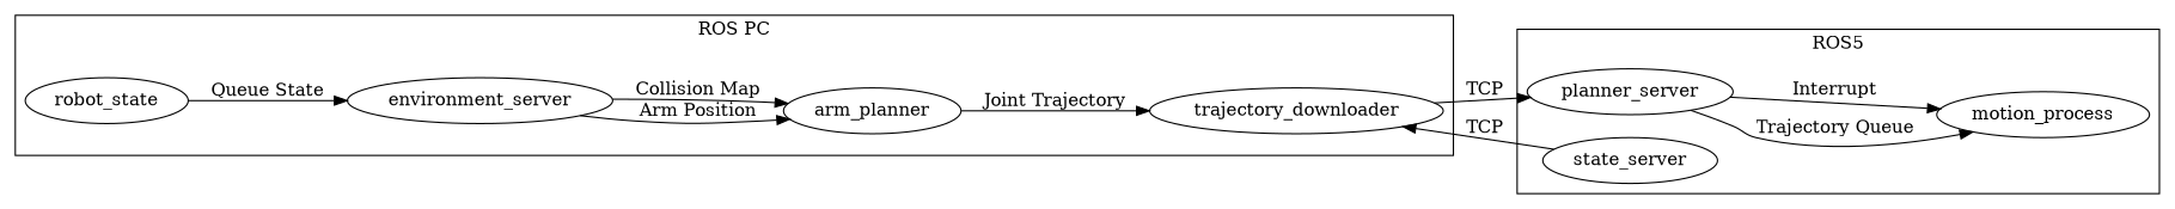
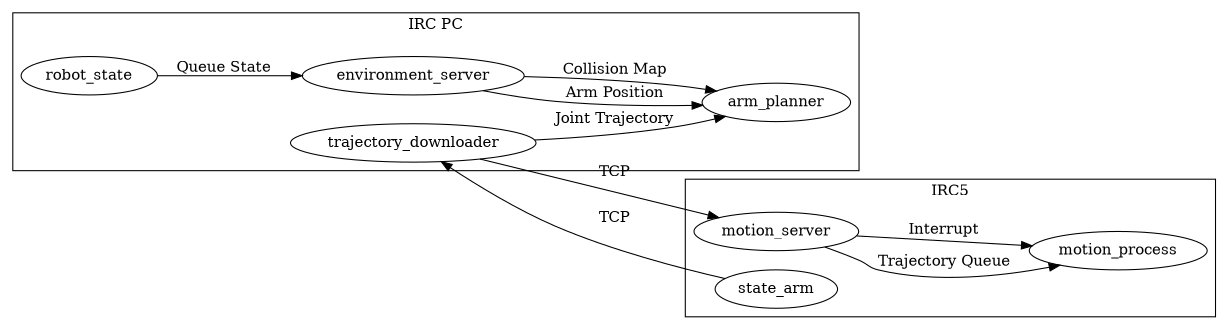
  digraph {
    rankdir=LR
    ranksep=0.5
    robot_state
    environment_server
    arm_planner
    trajectory_downloader
-   motion_server [label=planner_server]
+   motion_server
    motion_process
-   state_server
+   state_server [label=state_arm]
    subgraph cluster_1 {
-     label="ROS PC"
+     label="IRC PC"
      robot_state
      environment_server
      arm_planner
      trajectory_downloader
    }
    subgraph cluster_2 {
-     label=ROS5
+     label=IRC5
      motion_server
      motion_process
      state_server
    }
    robot_state -> environment_server [label="Queue State"]
    environment_server -> arm_planner [label="Arm Position"]
    environment_server -> arm_planner [label="Collision Map"]
-   arm_planner -> trajectory_downloader [label="Joint Trajectory"]
+   trajectory_downloader -> arm_planner [label="Joint Trajectory"]
    trajectory_downloader -> motion_server [label=TCP]
    motion_server -> motion_process [label="Trajectory Queue"]
    motion_server -> motion_process [label=Interrupt]
    state_server -> trajectory_downloader [label=TCP]
  }
